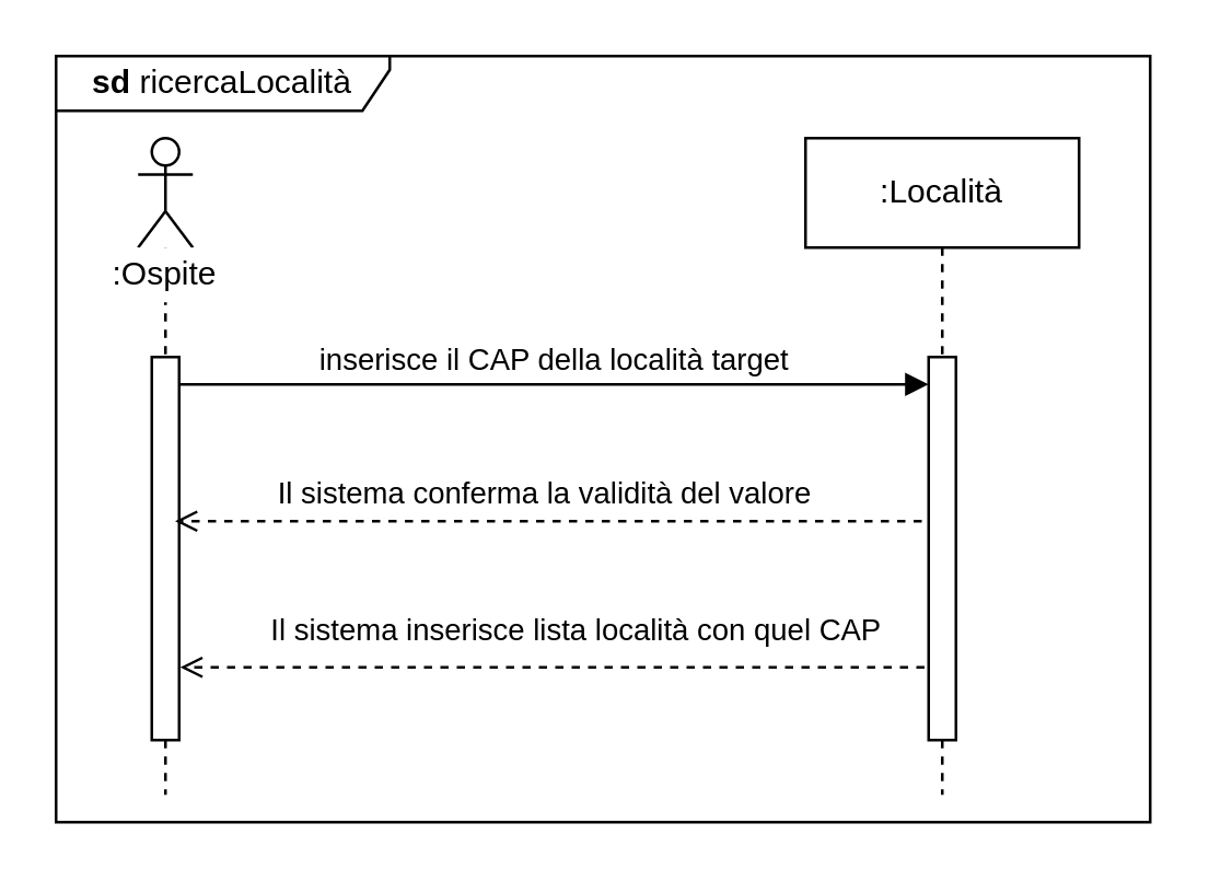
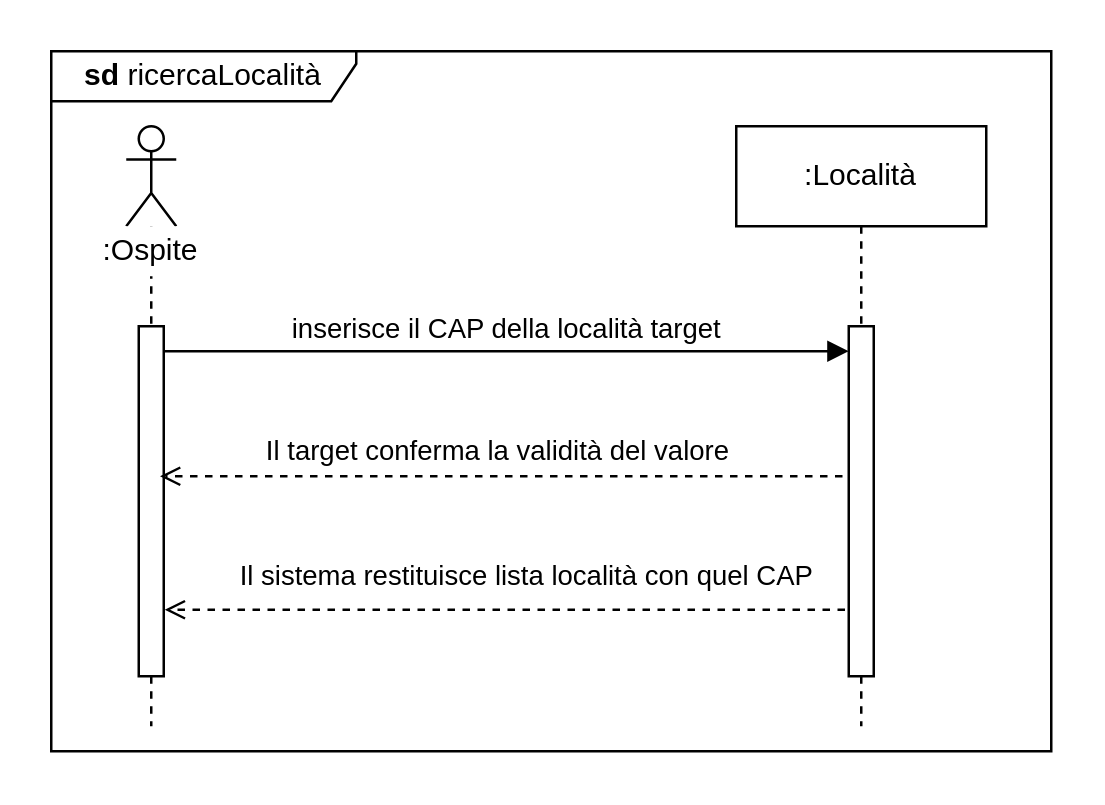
  <mxCell id="0" />
  <mxCell id="1" parent="0" />
  <mxCell id="2" value="&lt;b&gt;sd &lt;/b&gt;ricercaLocalità" style="shape=umlFrame;whiteSpace=wrap;html=1;width=122;height=20;" parent="1" vertex="1"><mxGeometry x="20" y="20" width="400" height="280" as="geometry" /></mxCell>
  <mxCell id="3" value="" style="endArrow=open;dashed=1;endFill=0;endSize=6;html=1;entryX=1.04;entryY=0.81;entryDx=0;entryDy=0;entryPerimeter=0;startSize=8;" parent="1" source="4" target="8" edge="1"><mxGeometry width="160" relative="1" as="geometry"><mxPoint x="338.5" y="198.54" as="sourcePoint" /><mxPoint x="70" y="243" as="targetPoint" /></mxGeometry></mxCell>
  <mxCell id="4" value=":Località" style="shape=umlLifeline;perimeter=lifelinePerimeter;whiteSpace=wrap;html=1;container=1;collapsible=0;recursiveResize=0;outlineConnect=0;" parent="1" vertex="1"><mxGeometry x="294" y="50" width="100" height="240" as="geometry" /></mxCell>
  <mxCell id="5" value="" style="html=1;points=[];perimeter=orthogonalPerimeter;" parent="4" vertex="1"><mxGeometry x="45" y="80" width="10" height="140" as="geometry" /></mxCell>
  <mxCell id="6" value="inserisce il CAP della località target" style="html=1;verticalAlign=bottom;startArrow=none;endArrow=block;startSize=8;exitX=0.967;exitY=0.408;exitDx=0;exitDy=0;exitPerimeter=0;startFill=0;" parent="1" edge="1"><mxGeometry relative="1" as="geometry"><mxPoint x="63.67" y="140.04" as="sourcePoint" /><mxPoint x="339" y="140" as="targetPoint" /></mxGeometry></mxCell>
  <mxCell id="7" value="" style="shape=umlLifeline;participant=umlActor;perimeter=lifelinePerimeter;whiteSpace=wrap;html=1;container=1;collapsible=0;recursiveResize=0;verticalAlign=top;spacingTop=36;outlineConnect=0;" parent="1" vertex="1"><mxGeometry x="50" y="50" width="20" height="240" as="geometry" /></mxCell>
  <mxCell id="8" value="" style="html=1;points=[];perimeter=orthogonalPerimeter;" parent="7" vertex="1"><mxGeometry x="5" y="80" width="10" height="140" as="geometry" /></mxCell>
- <mxCell id="9" value="&lt;font style=&quot;font-size: 11px&quot;&gt;Il sistema conferma la validità del valore&amp;nbsp;&lt;/font&gt;" style="text;html=1;align=center;verticalAlign=middle;resizable=0;points=[];autosize=1;" parent="1" vertex="1"><mxGeometry x="95" y="170" width="210" height="20" as="geometry" /></mxCell>
+ <mxCell id="9" value="&lt;font style=&quot;font-size: 11px&quot;&gt;Il target conferma la validità del valore&amp;nbsp;&lt;/font&gt;" style="text;html=1;align=center;verticalAlign=middle;resizable=0;points=[];autosize=1;" parent="1" vertex="1"><mxGeometry x="95" y="170" width="210" height="20" as="geometry" /></mxCell>
  <mxCell id="10" value=":Ospite" style="text;html=1;strokeColor=none;align=center;verticalAlign=middle;whiteSpace=wrap;rounded=0;fillColor=#ffffff;" parent="1" vertex="1"><mxGeometry x="30" y="90" width="60" height="20" as="geometry" /></mxCell>
- <mxCell id="11" value="&lt;font style=&quot;font-size: 11px&quot;&gt;Il sistema inserisce lista località con quel CAP&lt;/font&gt;" style="text;html=1;align=center;verticalAlign=middle;resizable=0;points=[];autosize=1;" parent="1" vertex="1"><mxGeometry x="90" y="220" width="240" height="20" as="geometry" /></mxCell>
+ <mxCell id="11" value="&lt;font style=&quot;font-size: 11px&quot;&gt;Il sistema restituisce lista località con quel CAP&lt;/font&gt;" style="text;html=1;align=center;verticalAlign=middle;resizable=0;points=[];autosize=1;" parent="1" vertex="1"><mxGeometry x="90" y="220" width="240" height="20" as="geometry" /></mxCell>
  <mxCell id="12" value="" style="endArrow=open;dashed=1;endFill=0;endSize=6;html=1;startSize=8;" parent="1" edge="1"><mxGeometry width="160" relative="1" as="geometry"><mxPoint x="336.5" y="190" as="sourcePoint" /><mxPoint x="63.5" y="190" as="targetPoint" /><Array as="points" /></mxGeometry></mxCell>
